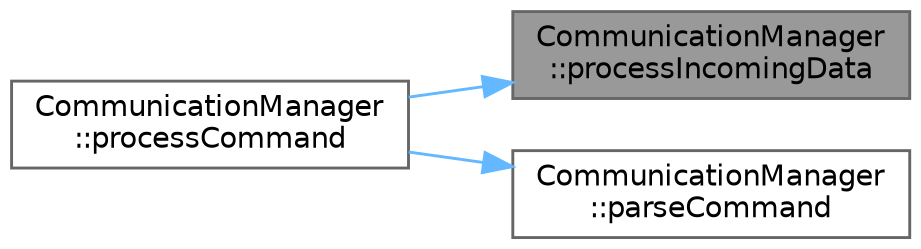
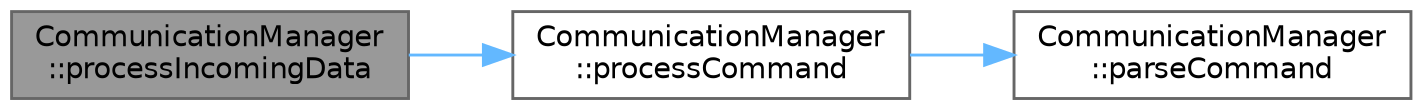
  digraph {
    rankdir=LR
    node [color=grey40 fillcolor=white fontname=Helvetica fontsize=10 shape=box style=filled]
    edge [color=steelblue1 fontname=Helvetica fontsize=10 labelfontname=Helvetica labelfontsize=10 style=solid]
    n1 [color=gray40 fillcolor=grey60 fontcolor=black height=0.2 label="CommunicationManager\l::processIncomingData" width=0.4]
    n2 [height=0.2 label="CommunicationManager\l::processCommand" width=0.4]
    n3 [height=0.2 label="CommunicationManager\l::parseCommand" width=0.4]
-   n2 -> n1
+   n1 -> n2
    n2 -> n3
  }
